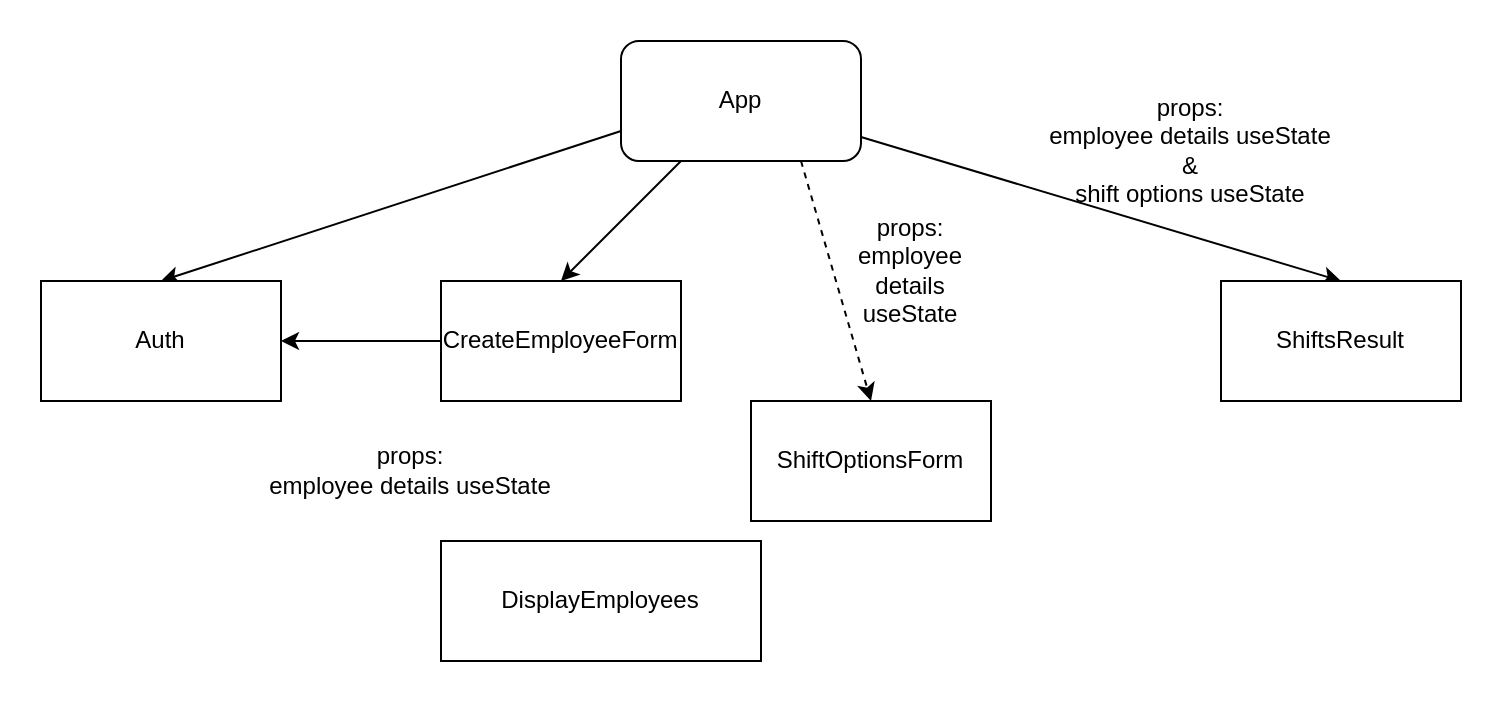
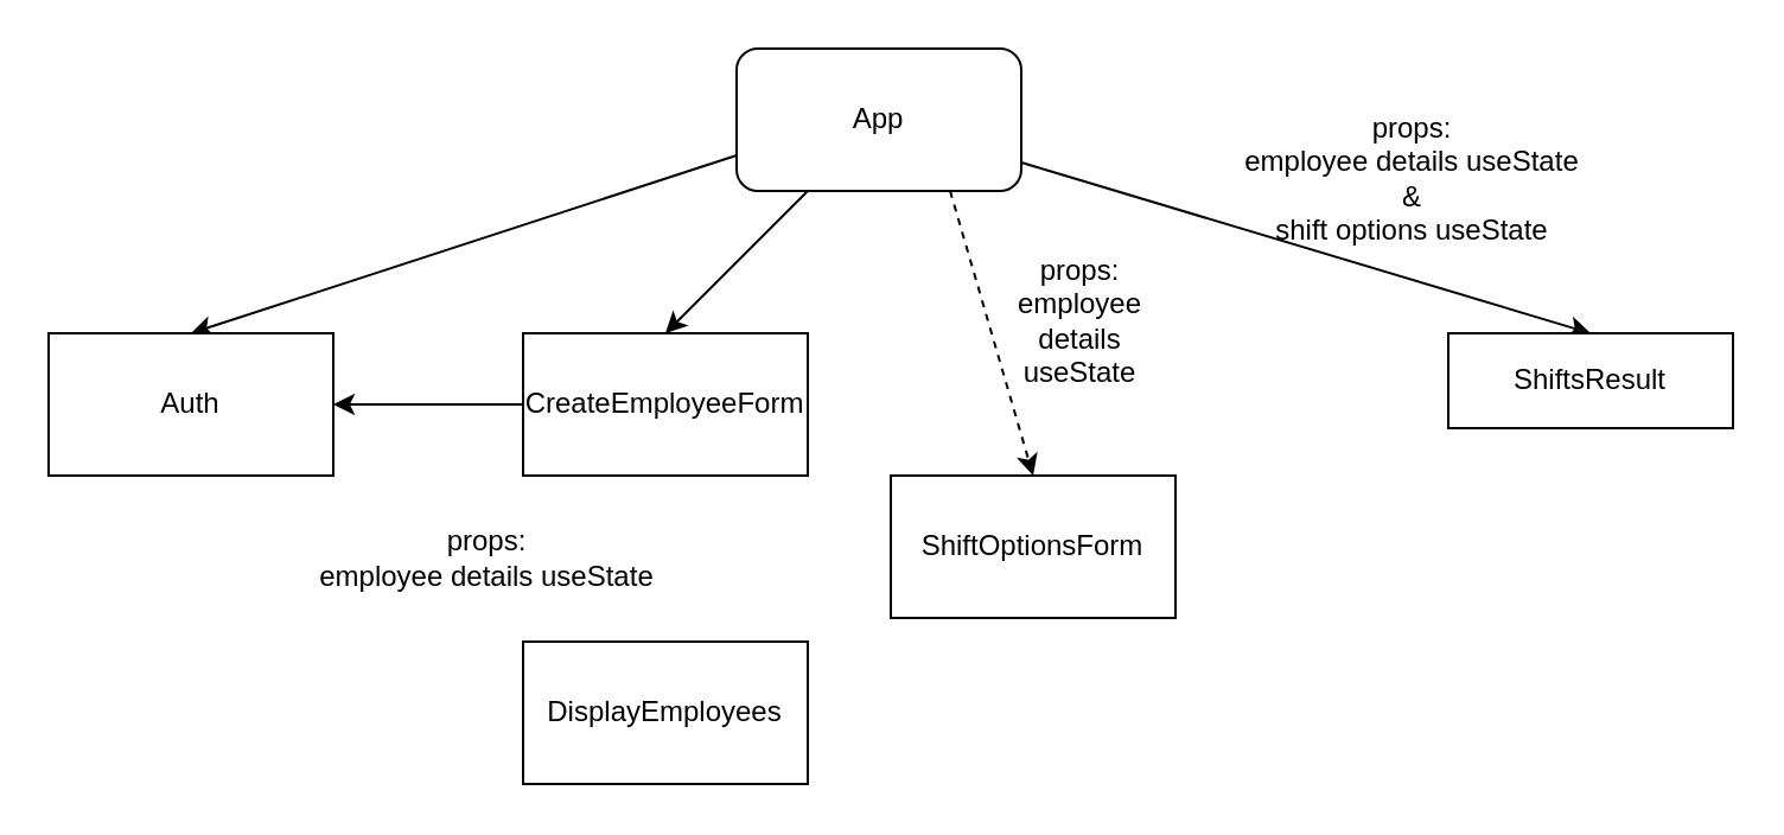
  <mxCell id="0" />
  <mxCell id="1" parent="0" />
  <mxCell id="2" style="edgeStyle=none;html=1;entryX=0.5;entryY=0;entryDx=0;entryDy=0;" edge="1" parent="1" source="6" target="11"><mxGeometry relative="1" as="geometry"><mxPoint x="670" y="130" as="targetPoint" /></mxGeometry></mxCell>
  <mxCell id="3" style="edgeStyle=none;html=1;exitX=0;exitY=0.75;exitDx=0;exitDy=0;entryX=0.5;entryY=0;entryDx=0;entryDy=0;" edge="1" parent="1" source="6" target="7"><mxGeometry relative="1" as="geometry" /></mxCell>
  <mxCell id="4" style="edgeStyle=none;html=1;exitX=0.25;exitY=1;exitDx=0;exitDy=0;entryX=0.5;entryY=0;entryDx=0;entryDy=0;" edge="1" parent="1" source="6" target="9"><mxGeometry relative="1" as="geometry" /></mxCell>
  <mxCell id="5" style="edgeStyle=none;html=1;exitX=0.75;exitY=1;exitDx=0;exitDy=0;entryX=0.5;entryY=0;entryDx=0;entryDy=0;dashed=1;" edge="1" parent="1" source="6" target="10"><mxGeometry relative="1" as="geometry" /></mxCell>
  <mxCell id="6" value="App" style="whiteSpace=wrap;html=1;rounded=1;" vertex="1" parent="1"><mxGeometry x="310" y="20" width="120" height="60" as="geometry" /></mxCell>
  <mxCell id="7" value="Auth" style="whiteSpace=wrap;html=1;" vertex="1" parent="1"><mxGeometry x="20" y="140" width="120" height="60" as="geometry" /></mxCell>
  <mxCell id="8" style="edgeStyle=none;html=1;" edge="1" parent="1" source="9" target="7"><mxGeometry relative="1" as="geometry" /></mxCell>
  <mxCell id="9" value="CreateEmployeeForm" style="whiteSpace=wrap;html=1;" vertex="1" parent="1"><mxGeometry x="220" y="140" width="120" height="60" as="geometry" /></mxCell>
  <mxCell id="10" value="ShiftOptionsForm" style="whiteSpace=wrap;html=1;" vertex="1" parent="1"><mxGeometry x="375" y="200" width="120" height="60" as="geometry" /></mxCell>
- <mxCell id="11" value="ShiftsResult" style="whiteSpace=wrap;html=1;" vertex="1" parent="1"><mxGeometry x="610" y="140" width="120" height="60" as="geometry" /></mxCell>
- <mxCell id="12" value="DisplayEmployees" style="whiteSpace=wrap;html=1;" vertex="1" parent="1"><mxGeometry x="220" y="270" width="160" height="60" as="geometry" /></mxCell>
+ <mxCell id="11" value="ShiftsResult" style="whiteSpace=wrap;html=1;" vertex="1" parent="1"><mxGeometry x="610" y="140" width="120" height="40" as="geometry" /></mxCell>
+ <mxCell id="12" value="DisplayEmployees" style="whiteSpace=wrap;html=1;" vertex="1" parent="1"><mxGeometry x="220" y="270" width="120" height="60" as="geometry" /></mxCell>
  <mxCell id="13" value="props:&lt;br&gt;employee details useState" style="text;strokeColor=none;align=center;fillColor=none;html=1;verticalAlign=middle;whiteSpace=wrap;rounded=0;" vertex="1" parent="1"><mxGeometry x="130" y="220" width="150" height="30" as="geometry" /></mxCell>
  <mxCell id="14" value="props:&lt;br&gt;employee details useState&lt;br&gt;" style="text;strokeColor=none;align=center;fillColor=none;html=1;verticalAlign=middle;whiteSpace=wrap;rounded=0;" vertex="1" parent="1"><mxGeometry x="415" y="120" width="80" height="30" as="geometry" /></mxCell>
  <mxCell id="15" value="props:&lt;br&gt;employee details useState&lt;br&gt;&amp;amp;&lt;br&gt;shift options useState" style="text;strokeColor=none;align=center;fillColor=none;html=1;verticalAlign=middle;whiteSpace=wrap;rounded=0;" vertex="1" parent="1"><mxGeometry x="520" y="60" width="150" height="30" as="geometry" /></mxCell>
